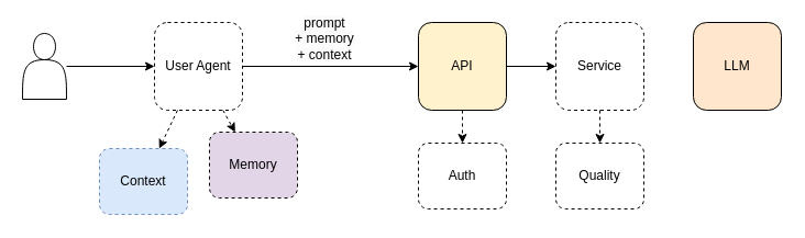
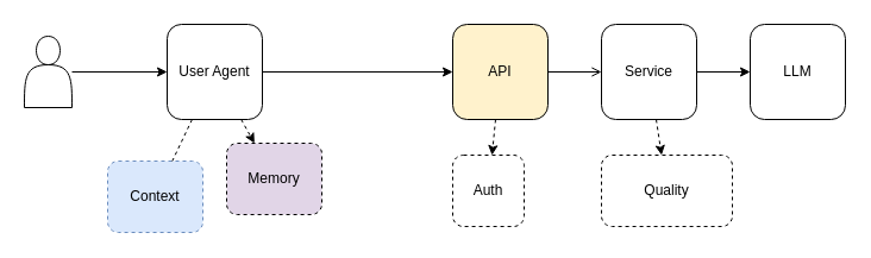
  <mxCell id="0" />
  <mxCell id="1" parent="0" />
  <mxCell id="2" value="" style="shape=actor;whiteSpace=wrap;html=1;" vertex="1" parent="1"><mxGeometry x="20" y="30" width="40" height="60" as="geometry" /></mxCell>
- <mxCell id="3" value="User Agent" style="rounded=1;whiteSpace=wrap;html=1;dashed=1;" vertex="1" parent="1"><mxGeometry x="140" y="20" width="80" height="80" as="geometry" /></mxCell>
+ <mxCell id="3" value="User Agent" style="rounded=1;whiteSpace=wrap;html=1;" vertex="1" parent="1"><mxGeometry x="140" y="20" width="80" height="80" as="geometry" /></mxCell>
  <mxCell id="4" value="API" style="rounded=1;whiteSpace=wrap;html=1;fillColor=#fff2cc;" vertex="1" parent="1"><mxGeometry x="380" y="20" width="80" height="80" as="geometry" /></mxCell>
- <mxCell id="5" value="LLM" style="rounded=1;whiteSpace=wrap;html=1;fillColor=#ffe6cc;" vertex="1" parent="1"><mxGeometry x="630" y="20" width="80" height="80" as="geometry" /></mxCell>
- <mxCell id="6" value="Service" style="rounded=1;whiteSpace=wrap;html=1;dashed=1;" vertex="1" parent="1"><mxGeometry x="505" y="20" width="80" height="80" as="geometry" /></mxCell>
+ <mxCell id="5" value="LLM" style="rounded=1;whiteSpace=wrap;html=1;" vertex="1" parent="1"><mxGeometry x="630" y="20" width="80" height="80" as="geometry" /></mxCell>
+ <mxCell id="6" value="Service" style="rounded=1;whiteSpace=wrap;html=1;" vertex="1" parent="1"><mxGeometry x="505" y="20" width="80" height="80" as="geometry" /></mxCell>
  <mxCell id="7" value="" style="endArrow=classic;html=1;rounded=0;" edge="1" parent="1" source="2" target="3"><mxGeometry width="50" height="50" relative="1" as="geometry"><mxPoint x="350" y="120" as="sourcePoint" /><mxPoint x="400" y="70" as="targetPoint" /></mxGeometry></mxCell>
  <mxCell id="8" value="" style="endArrow=classic;html=1;rounded=0;" edge="1" parent="1" source="3" target="4"><mxGeometry width="50" height="50" relative="1" as="geometry"><mxPoint x="150" y="70" as="sourcePoint" /><mxPoint x="190" y="70" as="targetPoint" /></mxGeometry></mxCell>
- <mxCell id="9" value="" style="endArrow=classic;html=1;rounded=0;" edge="1" parent="1" source="4" target="6"><mxGeometry width="50" height="50" relative="1" as="geometry"><mxPoint x="350" y="70" as="sourcePoint" /><mxPoint x="390" y="70" as="targetPoint" /></mxGeometry></mxCell>
+ <mxCell id="9" value="" style="endArrow=open;html=1;rounded=0;" edge="1" parent="1" source="4" target="6"><mxGeometry width="50" height="50" relative="1" as="geometry"><mxPoint x="350" y="70" as="sourcePoint" /><mxPoint x="390" y="70" as="targetPoint" /></mxGeometry></mxCell>
+ <mxCell id="10" value="" style="endArrow=classic;html=1;rounded=0;" edge="1" parent="1" source="6" target="5"><mxGeometry width="50" height="50" relative="1" as="geometry"><mxPoint x="470" y="70" as="sourcePoint" /><mxPoint x="515" y="70" as="targetPoint" /></mxGeometry></mxCell>
  <mxCell id="11" value="Memory" style="rounded=1;whiteSpace=wrap;html=1;dashed=1;fillColor=#e1d5e7;" vertex="1" parent="1"><mxGeometry x="190" y="120" width="80" height="60" as="geometry" /></mxCell>
  <mxCell id="12" value="" style="endArrow=classic;html=1;rounded=0;entryX=0.5;entryY=0;entryDx=0;entryDy=0;strokeColor=none;" edge="1" parent="1" source="3" target="11"><mxGeometry width="50" height="50" relative="1" as="geometry"><mxPoint x="110" y="70" as="sourcePoint" /><mxPoint x="150" y="70" as="targetPoint" /></mxGeometry></mxCell>
  <mxCell id="13" value="" style="endArrow=classic;html=1;rounded=0;dashed=1;" edge="1" parent="1" source="3" target="11"><mxGeometry width="50" height="50" relative="1" as="geometry"><mxPoint x="110" y="70" as="sourcePoint" /><mxPoint x="150" y="70" as="targetPoint" /></mxGeometry></mxCell>
- <mxCell id="14" value="Auth" style="rounded=1;whiteSpace=wrap;html=1;dashed=1;" vertex="1" parent="1"><mxGeometry x="380" y="130" width="80" height="60" as="geometry" /></mxCell>
+ <mxCell id="14" value="Auth" style="rounded=1;whiteSpace=wrap;html=1;dashed=1;" vertex="1" parent="1"><mxGeometry x="380" y="130" width="60" height="60" as="geometry" /></mxCell>
  <mxCell id="15" value="" style="endArrow=classic;html=1;rounded=0;dashed=1;" edge="1" parent="1" source="4" target="14"><mxGeometry width="50" height="50" relative="1" as="geometry"><mxPoint x="416.667" y="80" as="sourcePoint" /><mxPoint x="390" y="70" as="targetPoint" /></mxGeometry></mxCell>
- <mxCell id="16" value="Quality" style="rounded=1;whiteSpace=wrap;html=1;dashed=1;" vertex="1" parent="1"><mxGeometry x="505" y="130" width="80" height="60" as="geometry" /></mxCell>
+ <mxCell id="16" value="Quality" style="rounded=1;whiteSpace=wrap;html=1;dashed=1;" vertex="1" parent="1"><mxGeometry x="505" y="130" width="110" height="60" as="geometry" /></mxCell>
  <mxCell id="17" value="" style="endArrow=classic;html=1;rounded=0;dashed=1;" edge="1" parent="1" source="6" target="16"><mxGeometry width="50" height="50" relative="1" as="geometry"><mxPoint x="510.001" y="70" as="sourcePoint" /><mxPoint x="526.43" y="80" as="targetPoint" /></mxGeometry></mxCell>
  <mxCell id="18" value="Context" style="rounded=1;whiteSpace=wrap;html=1;dashed=1;fillColor=#dae8fc;strokeColor=#6c8ebf;" vertex="1" parent="1"><mxGeometry x="90" y="135" width="80" height="60" as="geometry" /></mxCell>
- <mxCell id="19" value="" style="endArrow=classic;html=1;rounded=0;dashed=1;" edge="1" parent="1" source="3" target="18"><mxGeometry width="50" height="50" relative="1" as="geometry"><mxPoint x="190" y="110" as="sourcePoint" /><mxPoint x="190" y="190" as="targetPoint" /></mxGeometry></mxCell>
- <mxCell id="20" value="&lt;span style=&quot;background-color: rgb(251, 251, 251);&quot;&gt;prompt&lt;/span&gt;&lt;br style=&quot;background-color: rgb(251, 251, 251);&quot;&gt;&lt;span style=&quot;background-color: rgb(251, 251, 251);&quot;&gt;+ memory&lt;/span&gt;&lt;br style=&quot;background-color: rgb(251, 251, 251);&quot;&gt;&lt;span style=&quot;background-color: rgb(251, 251, 251);&quot;&gt;+ context&lt;/span&gt;" style="text;html=1;align=center;verticalAlign=middle;whiteSpace=wrap;rounded=0;" vertex="1" parent="1"><mxGeometry x="220" y="20" width="150" height="30" as="geometry" /></mxCell>
+ <mxCell id="19" value="" style="endArrow=none;html=1;rounded=0;dashed=1;" edge="1" parent="1" source="3" target="18"><mxGeometry width="50" height="50" relative="1" as="geometry"><mxPoint x="190" y="110" as="sourcePoint" /><mxPoint x="190" y="190" as="targetPoint" /></mxGeometry></mxCell>
